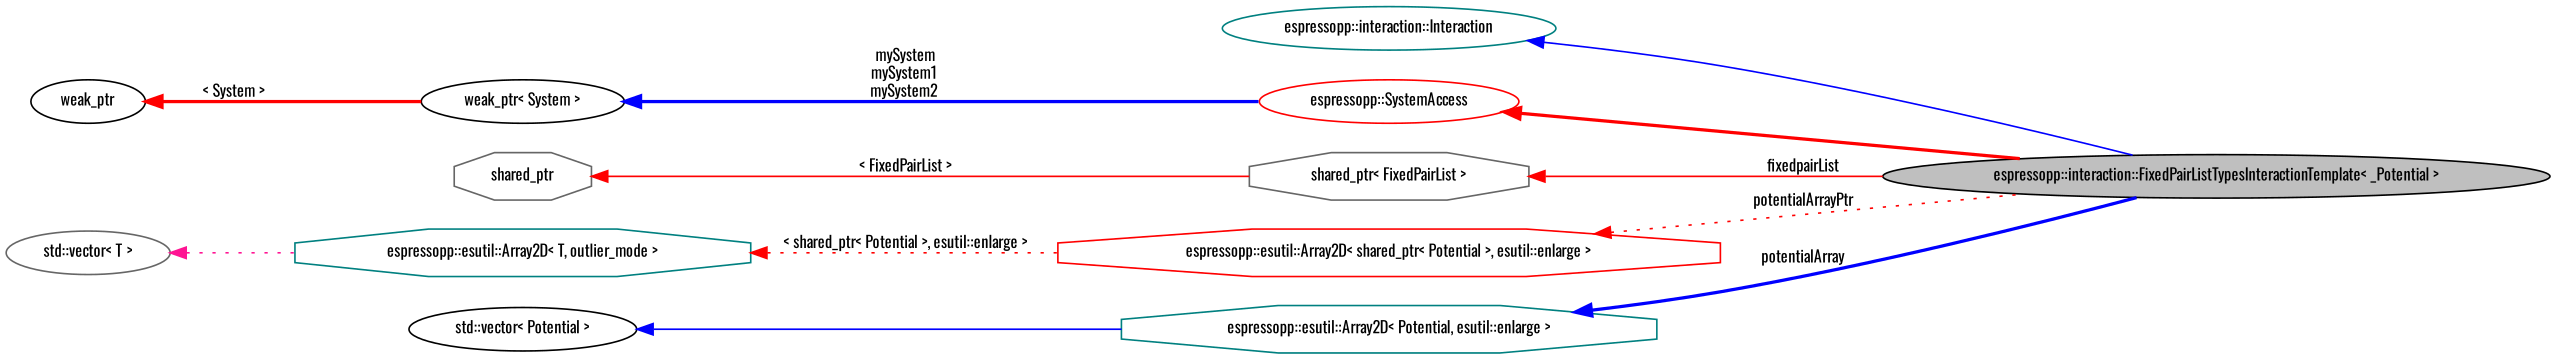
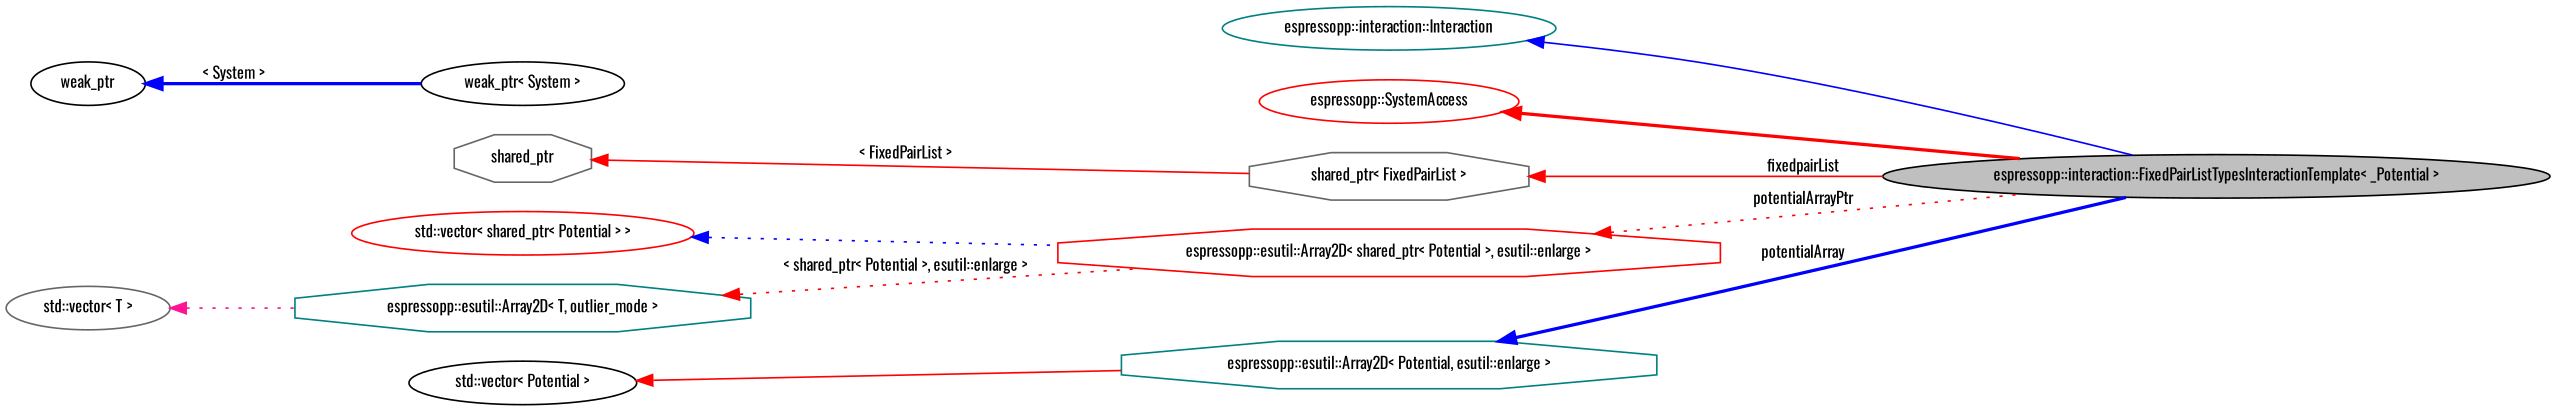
  digraph {
    fontname=Oswald
    rankdir=LR
    node [color=black fillcolor=white fontname=Oswald fontsize=10 shape=ellipse style=filled]
    edge [color=red dir=back fontname=Oswald fontsize=10 labelfontname=Helvetica labelfontsize=10 style=solid]
    n1 [fillcolor=grey75 fontcolor=black height=0.2 label="espressopp::interaction::FixedPairListTypesInteractionTemplate\< _Potential \>" width=0.4]
    n2 [color=teal height=0.2 label="espressopp::interaction::Interaction" width=0.4]
    n3 [color=red height=0.2 label="espressopp::SystemAccess" width=0.4]
    n4 [height=0.2 label="weak_ptr\< System \>" width=0.4]
    n5 [height=0.2 label=weak_ptr width=0.4]
    n6 [color=gray40 height=0.2 label="shared_ptr\< FixedPairList \>" shape=octagon width=0.4]
    n7 [color=gray40 height=0.2 label=shared_ptr shape=octagon width=0.4]
    n8 [color=red height=0.2 label="espressopp::esutil::Array2D\< shared_ptr\< Potential \>, esutil::enlarge \>" shape=octagon width=0.4]
+   n9 [color=red height=0.2 label="std::vector\< shared_ptr\< Potential \> \>" width=0.4]
    n10 [color=teal height=0.2 label="espressopp::esutil::Array2D\< T, outlier_mode \>" shape=octagon width=0.4]
    n11 [color=teal height=0.2 label="espressopp::esutil::Array2D\< Potential, esutil::enlarge \>" shape=octagon width=0.4]
    n12 [color=gray40 height=0.2 label="std::vector\< T \>" width=0.4]
    n13 [height=0.2 label="std::vector\< Potential \>" width=0.4]
    n2 -> n1 [color=blue]
    n3 -> n1 [style=bold]
-   n4 -> n3 [color=blue label=" mySystem\nmySystem1\nmySystem2" style=bold]
-   n5 -> n4 [label=" \< System \>" style=bold]
+   n5 -> n4 [color=blue label=" \< System \>" style=bold]
    n6 -> n1 [label=" fixedpairList"]
    n7 -> n6 [label=" \< FixedPairList \>"]
    n8 -> n1 [label=" potentialArrayPtr" style=dotted]
+   n9 -> n8 [color=blue style=dotted]
    n10 -> n8 [label=" \< shared_ptr\< Potential \>, esutil::enlarge \>" style=dotted]
    n11 -> n1 [color=blue label=" potentialArray" style=bold]
    n12 -> n10 [color=deeppink style=dotted]
-   n13 -> n11 [color=blue]
+   n13 -> n11
  }
